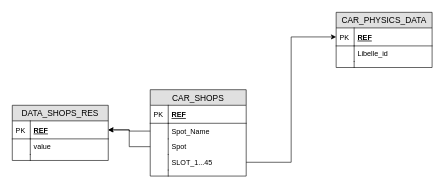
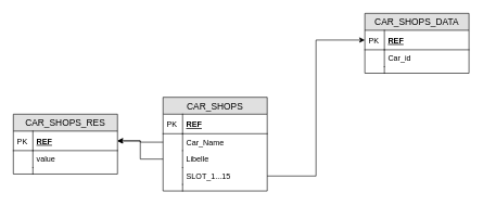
  <mxCell id="0" />
  <mxCell id="1" parent="0" />
  <mxCell id="2" value="CAR_SHOPS" style="swimlane;fontStyle=0;childLayout=stackLayout;horizontal=1;startSize=26;fillColor=#e0e0e0;horizontalStack=0;resizeParent=1;resizeParentMax=0;resizeLast=0;collapsible=1;marginBottom=0;swimlaneFillColor=#ffffff;align=center;fontSize=14;" vertex="1" parent="1"><mxGeometry x="250" y="149" width="160" height="144" as="geometry" /></mxCell>
  <mxCell id="3" value="REF" style="shape=partialRectangle;top=0;left=0;right=0;bottom=1;align=left;verticalAlign=middle;fillColor=none;spacingLeft=34;spacingRight=4;overflow=hidden;rotatable=0;points=[[0,0.5],[1,0.5]];portConstraint=eastwest;dropTarget=0;fontStyle=5;fontSize=12;" vertex="1" parent="2"><mxGeometry y="26" width="160" height="30" as="geometry" /></mxCell>
  <mxCell id="4" value="PK" style="shape=partialRectangle;top=0;left=0;bottom=0;fillColor=none;align=left;verticalAlign=middle;spacingLeft=4;spacingRight=4;overflow=hidden;rotatable=0;points=[];portConstraint=eastwest;part=1;fontSize=12;" vertex="1" connectable="0" parent="3"><mxGeometry width="30" height="30" as="geometry" /></mxCell>
- <mxCell id="5" value="Spot_Name" style="shape=partialRectangle;top=0;left=0;right=0;bottom=0;align=left;verticalAlign=top;fillColor=none;spacingLeft=34;spacingRight=4;overflow=hidden;rotatable=0;points=[[0,0.5],[1,0.5]];portConstraint=eastwest;dropTarget=0;fontSize=12;" vertex="1" parent="2"><mxGeometry y="56" width="160" height="26" as="geometry" /></mxCell>
+ <mxCell id="5" value="Car_Name" style="shape=partialRectangle;top=0;left=0;right=0;bottom=0;align=left;verticalAlign=top;fillColor=none;spacingLeft=34;spacingRight=4;overflow=hidden;rotatable=0;points=[[0,0.5],[1,0.5]];portConstraint=eastwest;dropTarget=0;fontSize=12;" vertex="1" parent="2"><mxGeometry y="56" width="160" height="26" as="geometry" /></mxCell>
  <mxCell id="6" value="" style="shape=partialRectangle;top=0;left=0;bottom=0;fillColor=none;align=left;verticalAlign=top;spacingLeft=4;spacingRight=4;overflow=hidden;rotatable=0;points=[];portConstraint=eastwest;part=1;fontSize=12;" vertex="1" connectable="0" parent="5"><mxGeometry width="30" height="26" as="geometry" /></mxCell>
- <mxCell id="7" value="Spot" style="shape=partialRectangle;top=0;left=0;right=0;bottom=0;align=left;verticalAlign=top;fillColor=none;spacingLeft=34;spacingRight=4;overflow=hidden;rotatable=0;points=[[0,0.5],[1,0.5]];portConstraint=eastwest;dropTarget=0;fontSize=12;" vertex="1" parent="2"><mxGeometry y="82" width="160" height="26" as="geometry" /></mxCell>
+ <mxCell id="7" value="Libelle" style="shape=partialRectangle;top=0;left=0;right=0;bottom=0;align=left;verticalAlign=top;fillColor=none;spacingLeft=34;spacingRight=4;overflow=hidden;rotatable=0;points=[[0,0.5],[1,0.5]];portConstraint=eastwest;dropTarget=0;fontSize=12;" vertex="1" parent="2"><mxGeometry y="82" width="160" height="26" as="geometry" /></mxCell>
  <mxCell id="8" value="" style="shape=partialRectangle;top=0;left=0;bottom=0;fillColor=none;align=left;verticalAlign=top;spacingLeft=4;spacingRight=4;overflow=hidden;rotatable=0;points=[];portConstraint=eastwest;part=1;fontSize=12;" vertex="1" connectable="0" parent="7"><mxGeometry width="30" height="26" as="geometry" /></mxCell>
- <mxCell id="9" value="SLOT_1...45" style="shape=partialRectangle;top=0;left=0;right=0;bottom=0;align=left;verticalAlign=top;fillColor=none;spacingLeft=34;spacingRight=4;overflow=hidden;rotatable=0;points=[[0,0.5],[1,0.5]];portConstraint=eastwest;dropTarget=0;fontSize=12;" vertex="1" parent="2"><mxGeometry y="108" width="160" height="26" as="geometry" /></mxCell>
+ <mxCell id="9" value="SLOT_1...15" style="shape=partialRectangle;top=0;left=0;right=0;bottom=0;align=left;verticalAlign=top;fillColor=none;spacingLeft=34;spacingRight=4;overflow=hidden;rotatable=0;points=[[0,0.5],[1,0.5]];portConstraint=eastwest;dropTarget=0;fontSize=12;" vertex="1" parent="2"><mxGeometry y="108" width="160" height="26" as="geometry" /></mxCell>
  <mxCell id="10" value="" style="shape=partialRectangle;top=0;left=0;bottom=0;fillColor=none;align=left;verticalAlign=top;spacingLeft=4;spacingRight=4;overflow=hidden;rotatable=0;points=[];portConstraint=eastwest;part=1;fontSize=12;" vertex="1" connectable="0" parent="9"><mxGeometry width="30" height="26" as="geometry" /></mxCell>
  <mxCell id="11" value="" style="shape=partialRectangle;top=0;left=0;right=0;bottom=0;align=left;verticalAlign=top;fillColor=none;spacingLeft=34;spacingRight=4;overflow=hidden;rotatable=0;points=[[0,0.5],[1,0.5]];portConstraint=eastwest;dropTarget=0;fontSize=12;" vertex="1" parent="2"><mxGeometry y="134" width="160" height="10" as="geometry" /></mxCell>
  <mxCell id="12" value="" style="shape=partialRectangle;top=0;left=0;bottom=0;fillColor=none;align=left;verticalAlign=top;spacingLeft=4;spacingRight=4;overflow=hidden;rotatable=0;points=[];portConstraint=eastwest;part=1;fontSize=12;" vertex="1" connectable="0" parent="11"><mxGeometry width="30" height="10" as="geometry" /></mxCell>
- <mxCell id="13" value="DATA_SHOPS_RES" style="swimlane;fontStyle=0;childLayout=stackLayout;horizontal=1;startSize=26;fillColor=#e0e0e0;horizontalStack=0;resizeParent=1;resizeParentMax=0;resizeLast=0;collapsible=1;marginBottom=0;swimlaneFillColor=#ffffff;align=center;fontSize=14;" vertex="1" parent="1"><mxGeometry x="20" y="175" width="160" height="92" as="geometry" /></mxCell>
+ <mxCell id="13" value="CAR_SHOPS_RES" style="swimlane;fontStyle=0;childLayout=stackLayout;horizontal=1;startSize=26;fillColor=#e0e0e0;horizontalStack=0;resizeParent=1;resizeParentMax=0;resizeLast=0;collapsible=1;marginBottom=0;swimlaneFillColor=#ffffff;align=center;fontSize=14;" vertex="1" parent="1"><mxGeometry x="20" y="175" width="160" height="92" as="geometry" /></mxCell>
  <mxCell id="14" value="REF" style="shape=partialRectangle;top=0;left=0;right=0;bottom=1;align=left;verticalAlign=middle;fillColor=none;spacingLeft=34;spacingRight=4;overflow=hidden;rotatable=0;points=[[0,0.5],[1,0.5]];portConstraint=eastwest;dropTarget=0;fontStyle=5;fontSize=12;" vertex="1" parent="13"><mxGeometry y="26" width="160" height="30" as="geometry" /></mxCell>
  <mxCell id="15" value="PK" style="shape=partialRectangle;top=0;left=0;bottom=0;fillColor=none;align=left;verticalAlign=middle;spacingLeft=4;spacingRight=4;overflow=hidden;rotatable=0;points=[];portConstraint=eastwest;part=1;fontSize=12;" vertex="1" connectable="0" parent="14"><mxGeometry width="30" height="30" as="geometry" /></mxCell>
  <mxCell id="16" value="value" style="shape=partialRectangle;top=0;left=0;right=0;bottom=0;align=left;verticalAlign=top;fillColor=none;spacingLeft=34;spacingRight=4;overflow=hidden;rotatable=0;points=[[0,0.5],[1,0.5]];portConstraint=eastwest;dropTarget=0;fontSize=12;" vertex="1" parent="13"><mxGeometry y="56" width="160" height="26" as="geometry" /></mxCell>
  <mxCell id="17" value="" style="shape=partialRectangle;top=0;left=0;bottom=0;fillColor=none;align=left;verticalAlign=top;spacingLeft=4;spacingRight=4;overflow=hidden;rotatable=0;points=[];portConstraint=eastwest;part=1;fontSize=12;" vertex="1" connectable="0" parent="16"><mxGeometry width="30" height="26" as="geometry" /></mxCell>
  <mxCell id="18" value="" style="shape=partialRectangle;top=0;left=0;right=0;bottom=0;align=left;verticalAlign=top;fillColor=none;spacingLeft=34;spacingRight=4;overflow=hidden;rotatable=0;points=[[0,0.5],[1,0.5]];portConstraint=eastwest;dropTarget=0;fontSize=12;" vertex="1" parent="13"><mxGeometry y="82" width="160" height="10" as="geometry" /></mxCell>
  <mxCell id="19" value="" style="shape=partialRectangle;top=0;left=0;bottom=0;fillColor=none;align=left;verticalAlign=top;spacingLeft=4;spacingRight=4;overflow=hidden;rotatable=0;points=[];portConstraint=eastwest;part=1;fontSize=12;" vertex="1" connectable="0" parent="18"><mxGeometry width="30" height="10" as="geometry" /></mxCell>
- <mxCell id="20" value="CAR_PHYSICS_DATA" style="swimlane;fontStyle=0;childLayout=stackLayout;horizontal=1;startSize=26;fillColor=#e0e0e0;horizontalStack=0;resizeParent=1;resizeParentMax=0;resizeLast=0;collapsible=1;marginBottom=0;swimlaneFillColor=#ffffff;align=center;fontSize=14;" vertex="1" parent="1"><mxGeometry x="560" y="20" width="160" height="92" as="geometry" /></mxCell>
+ <mxCell id="20" value="CAR_SHOPS_DATA" style="swimlane;fontStyle=0;childLayout=stackLayout;horizontal=1;startSize=26;fillColor=#e0e0e0;horizontalStack=0;resizeParent=1;resizeParentMax=0;resizeLast=0;collapsible=1;marginBottom=0;swimlaneFillColor=#ffffff;align=center;fontSize=14;" vertex="1" parent="1"><mxGeometry x="560" y="20" width="160" height="92" as="geometry" /></mxCell>
  <mxCell id="21" value="REF" style="shape=partialRectangle;top=0;left=0;right=0;bottom=1;align=left;verticalAlign=middle;fillColor=none;spacingLeft=34;spacingRight=4;overflow=hidden;rotatable=0;points=[[0,0.5],[1,0.5]];portConstraint=eastwest;dropTarget=0;fontStyle=5;fontSize=12;" vertex="1" parent="20"><mxGeometry y="26" width="160" height="30" as="geometry" /></mxCell>
  <mxCell id="22" value="PK" style="shape=partialRectangle;top=0;left=0;bottom=0;fillColor=none;align=left;verticalAlign=middle;spacingLeft=4;spacingRight=4;overflow=hidden;rotatable=0;points=[];portConstraint=eastwest;part=1;fontSize=12;" vertex="1" connectable="0" parent="21"><mxGeometry width="30" height="30" as="geometry" /></mxCell>
- <mxCell id="23" value="Libelle_id" style="shape=partialRectangle;top=0;left=0;right=0;bottom=0;align=left;verticalAlign=top;fillColor=none;spacingLeft=34;spacingRight=4;overflow=hidden;rotatable=0;points=[[0,0.5],[1,0.5]];portConstraint=eastwest;dropTarget=0;fontSize=12;" vertex="1" parent="20"><mxGeometry y="56" width="160" height="26" as="geometry" /></mxCell>
+ <mxCell id="23" value="Car_id" style="shape=partialRectangle;top=0;left=0;right=0;bottom=0;align=left;verticalAlign=top;fillColor=none;spacingLeft=34;spacingRight=4;overflow=hidden;rotatable=0;points=[[0,0.5],[1,0.5]];portConstraint=eastwest;dropTarget=0;fontSize=12;" vertex="1" parent="20"><mxGeometry y="56" width="160" height="26" as="geometry" /></mxCell>
  <mxCell id="24" value="" style="shape=partialRectangle;top=0;left=0;bottom=0;fillColor=none;align=left;verticalAlign=top;spacingLeft=4;spacingRight=4;overflow=hidden;rotatable=0;points=[];portConstraint=eastwest;part=1;fontSize=12;" vertex="1" connectable="0" parent="23"><mxGeometry width="30" height="26" as="geometry" /></mxCell>
  <mxCell id="25" value="" style="shape=partialRectangle;top=0;left=0;right=0;bottom=0;align=left;verticalAlign=top;fillColor=none;spacingLeft=34;spacingRight=4;overflow=hidden;rotatable=0;points=[[0,0.5],[1,0.5]];portConstraint=eastwest;dropTarget=0;fontSize=12;" vertex="1" parent="20"><mxGeometry y="82" width="160" height="10" as="geometry" /></mxCell>
  <mxCell id="26" value="" style="shape=partialRectangle;top=0;left=0;bottom=0;fillColor=none;align=left;verticalAlign=top;spacingLeft=4;spacingRight=4;overflow=hidden;rotatable=0;points=[];portConstraint=eastwest;part=1;fontSize=12;" vertex="1" connectable="0" parent="25"><mxGeometry width="30" height="10" as="geometry" /></mxCell>
  <mxCell id="27" style="edgeStyle=orthogonalEdgeStyle;rounded=0;orthogonalLoop=1;jettySize=auto;html=1;" edge="1" parent="1" source="9" target="21"><mxGeometry relative="1" as="geometry" /></mxCell>
  <mxCell id="28" style="edgeStyle=orthogonalEdgeStyle;rounded=0;orthogonalLoop=1;jettySize=auto;html=1;" edge="1" parent="1" source="5" target="14"><mxGeometry relative="1" as="geometry" /></mxCell>
  <mxCell id="29" style="edgeStyle=orthogonalEdgeStyle;rounded=0;orthogonalLoop=1;jettySize=auto;html=1;" edge="1" parent="1" source="7" target="14"><mxGeometry relative="1" as="geometry" /></mxCell>
